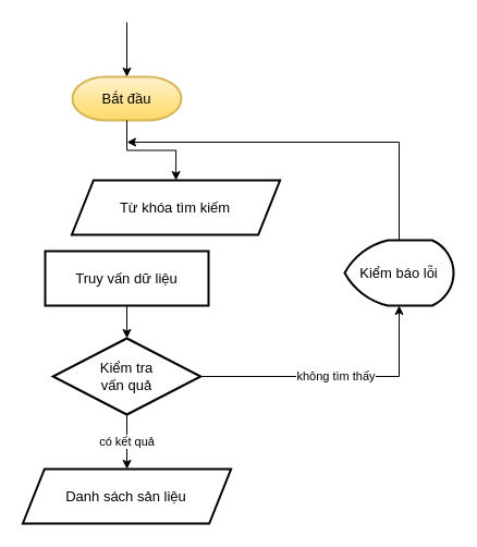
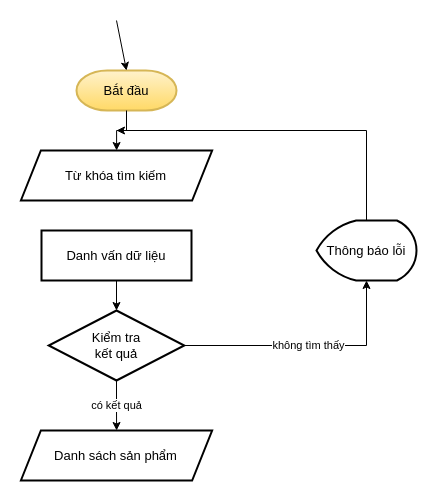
  <mxCell id="0" />
  <mxCell id="1" parent="0" />
- <mxCell id="2" value="Bắt đầu" style="strokeWidth=2;html=1;shape=mxgraph.flowchart.terminator;whiteSpace=wrap;labelBorderColor=none;fontSize=13;fontStyle=0;fillColor=#fff2cc;strokeColor=#d6b656;gradientColor=#ffd966;" vertex="1" parent="1"><mxGeometry x="66" y="70" width="100" height="40" as="geometry" /></mxCell>
+ <mxCell id="2" value="Bắt đầu" style="strokeWidth=2;html=1;shape=mxgraph.flowchart.terminator;whiteSpace=wrap;labelBorderColor=none;fontSize=13;fontStyle=0;fillColor=#fff2cc;strokeColor=#d6b656;gradientColor=#ffd966;" vertex="1" parent="1"><mxGeometry x="76" y="70" width="100" height="40" as="geometry" /></mxCell>
  <mxCell id="3" style="edgeStyle=orthogonalEdgeStyle;rounded=0;orthogonalLoop=1;jettySize=auto;html=1;" edge="1" parent="1" source="2" target="4"><mxGeometry relative="1" as="geometry"><mxPoint x="116" y="110" as="sourcePoint" /></mxGeometry></mxCell>
- <mxCell id="4" value="Từ khóa tìm kiếm" style="shape=parallelogram;perimeter=parallelogramPerimeter;whiteSpace=wrap;html=1;fixedSize=1;strokeWidth=2;labelBorderColor=none;fontSize=13;fontStyle=0" vertex="1" parent="1"><mxGeometry x="65.375" y="165" width="191.25" height="50" as="geometry" /></mxCell>
+ <mxCell id="4" value="Từ khóa tìm kiếm" style="shape=parallelogram;perimeter=parallelogramPerimeter;whiteSpace=wrap;html=1;fixedSize=1;strokeWidth=2;labelBorderColor=none;fontSize=13;fontStyle=0" vertex="1" parent="1"><mxGeometry x="20.375" y="150" width="191.25" height="50" as="geometry" /></mxCell>
  <mxCell id="5" value="không tìm thấy" style="edgeStyle=orthogonalEdgeStyle;rounded=0;orthogonalLoop=1;jettySize=auto;html=1;entryX=0.5;entryY=1;entryDx=0;entryDy=0;entryPerimeter=0;" edge="1" parent="1" source="7" target="9"><mxGeometry relative="1" as="geometry" /></mxCell>
  <mxCell id="6" value="có kết quả" style="edgeStyle=orthogonalEdgeStyle;rounded=0;orthogonalLoop=1;jettySize=auto;html=1;" edge="1" parent="1" source="7" target="13"><mxGeometry relative="1" as="geometry" /></mxCell>
- <mxCell id="7" value="Kiểm tra&lt;br&gt;vấn quả" style="rhombus;whiteSpace=wrap;html=1;strokeWidth=2;labelBorderColor=none;fontSize=13;fontStyle=0" vertex="1" parent="1"><mxGeometry x="48.19" y="310" width="135.62" height="70" as="geometry" /></mxCell>
+ <mxCell id="7" value="Kiểm tra&lt;br&gt;kết quả" style="rhombus;whiteSpace=wrap;html=1;strokeWidth=2;labelBorderColor=none;fontSize=13;fontStyle=0" vertex="1" parent="1"><mxGeometry x="48.19" y="310" width="135.62" height="70" as="geometry" /></mxCell>
  <mxCell id="8" style="edgeStyle=orthogonalEdgeStyle;rounded=0;orthogonalLoop=1;jettySize=auto;html=1;" edge="1" parent="1" source="9"><mxGeometry relative="1" as="geometry"><mxPoint x="116" y="130" as="targetPoint" /><Array as="points"><mxPoint x="366" y="130" /><mxPoint x="116" y="130" /></Array></mxGeometry></mxCell>
- <mxCell id="9" value="Kiểm báo lỗi" style="strokeWidth=2;html=1;shape=mxgraph.flowchart.display;whiteSpace=wrap;labelBorderColor=none;fontSize=13;fontStyle=0" vertex="1" parent="1"><mxGeometry x="316" y="220" width="100" height="60" as="geometry" /></mxCell>
+ <mxCell id="9" value="Thông báo lỗi" style="strokeWidth=2;html=1;shape=mxgraph.flowchart.display;whiteSpace=wrap;labelBorderColor=none;fontSize=13;fontStyle=0" vertex="1" parent="1"><mxGeometry x="316" y="220" width="100" height="60" as="geometry" /></mxCell>
  <mxCell id="10" value="" style="endArrow=classic;html=1;fontSize=21;entryX=0.5;entryY=0;entryDx=0;entryDy=0;entryPerimeter=0;" edge="1" parent="1" target="2"><mxGeometry width="50" height="50" relative="1" as="geometry"><mxPoint x="116" y="20" as="sourcePoint" /><mxPoint x="56" y="0" as="targetPoint" /></mxGeometry></mxCell>
  <mxCell id="11" style="edgeStyle=orthogonalEdgeStyle;rounded=0;orthogonalLoop=1;jettySize=auto;html=1;" edge="1" parent="1" source="12" target="7"><mxGeometry relative="1" as="geometry" /></mxCell>
- <mxCell id="12" value="Truy vấn dữ liệu" style="whiteSpace=wrap;html=1;strokeWidth=2;labelBorderColor=none;fontSize=13;fontStyle=0" vertex="1" parent="1"><mxGeometry x="41" y="230" width="150" height="50" as="geometry" /></mxCell>
- <mxCell id="13" value="Danh sách sản liệu" style="shape=parallelogram;perimeter=parallelogramPerimeter;whiteSpace=wrap;html=1;fixedSize=1;strokeWidth=2;labelBorderColor=none;fontSize=13;fontStyle=0" vertex="1" parent="1"><mxGeometry x="20.375" y="430" width="191.25" height="50" as="geometry" /></mxCell>
+ <mxCell id="12" value="Danh vấn dữ liệu" style="whiteSpace=wrap;html=1;strokeWidth=2;labelBorderColor=none;fontSize=13;fontStyle=0" vertex="1" parent="1"><mxGeometry x="41" y="230" width="150" height="50" as="geometry" /></mxCell>
+ <mxCell id="13" value="Danh sách sản phẩm" style="shape=parallelogram;perimeter=parallelogramPerimeter;whiteSpace=wrap;html=1;fixedSize=1;strokeWidth=2;labelBorderColor=none;fontSize=13;fontStyle=0" vertex="1" parent="1"><mxGeometry x="20.375" y="430" width="191.25" height="50" as="geometry" /></mxCell>
